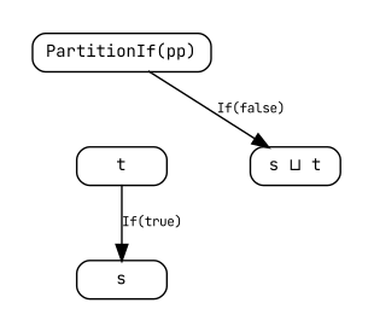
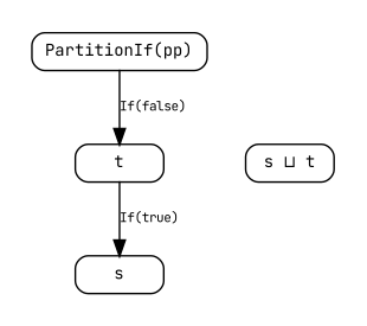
  digraph {
    fontname="JetBrains Mono"
    fontsize=8.0
    node [fontname="JetBrains Mono" fontsize=10.0 shape=record style=rounded]
    edge [fontname="JetBrains Mono" fontsize=8.0]
    n1 [height=0.3 label="PartitionIf(pp)"]
    n2 [height=0.3 label=s]
    n3 [height=0.3 label=t]
    n4 [height=0.3 label="s ⊔ t"]
    subgraph cluster_1 {
      color=white
      n1
      n2
      n3
    }
    subgraph cluster_2 {
      color=white
      n4
    }
-   n1 -> n4 [label="If(false)"]
+   n1 -> n3 [label="If(false)"]
    n3 -> n2 [label="If(true)"]
  }
